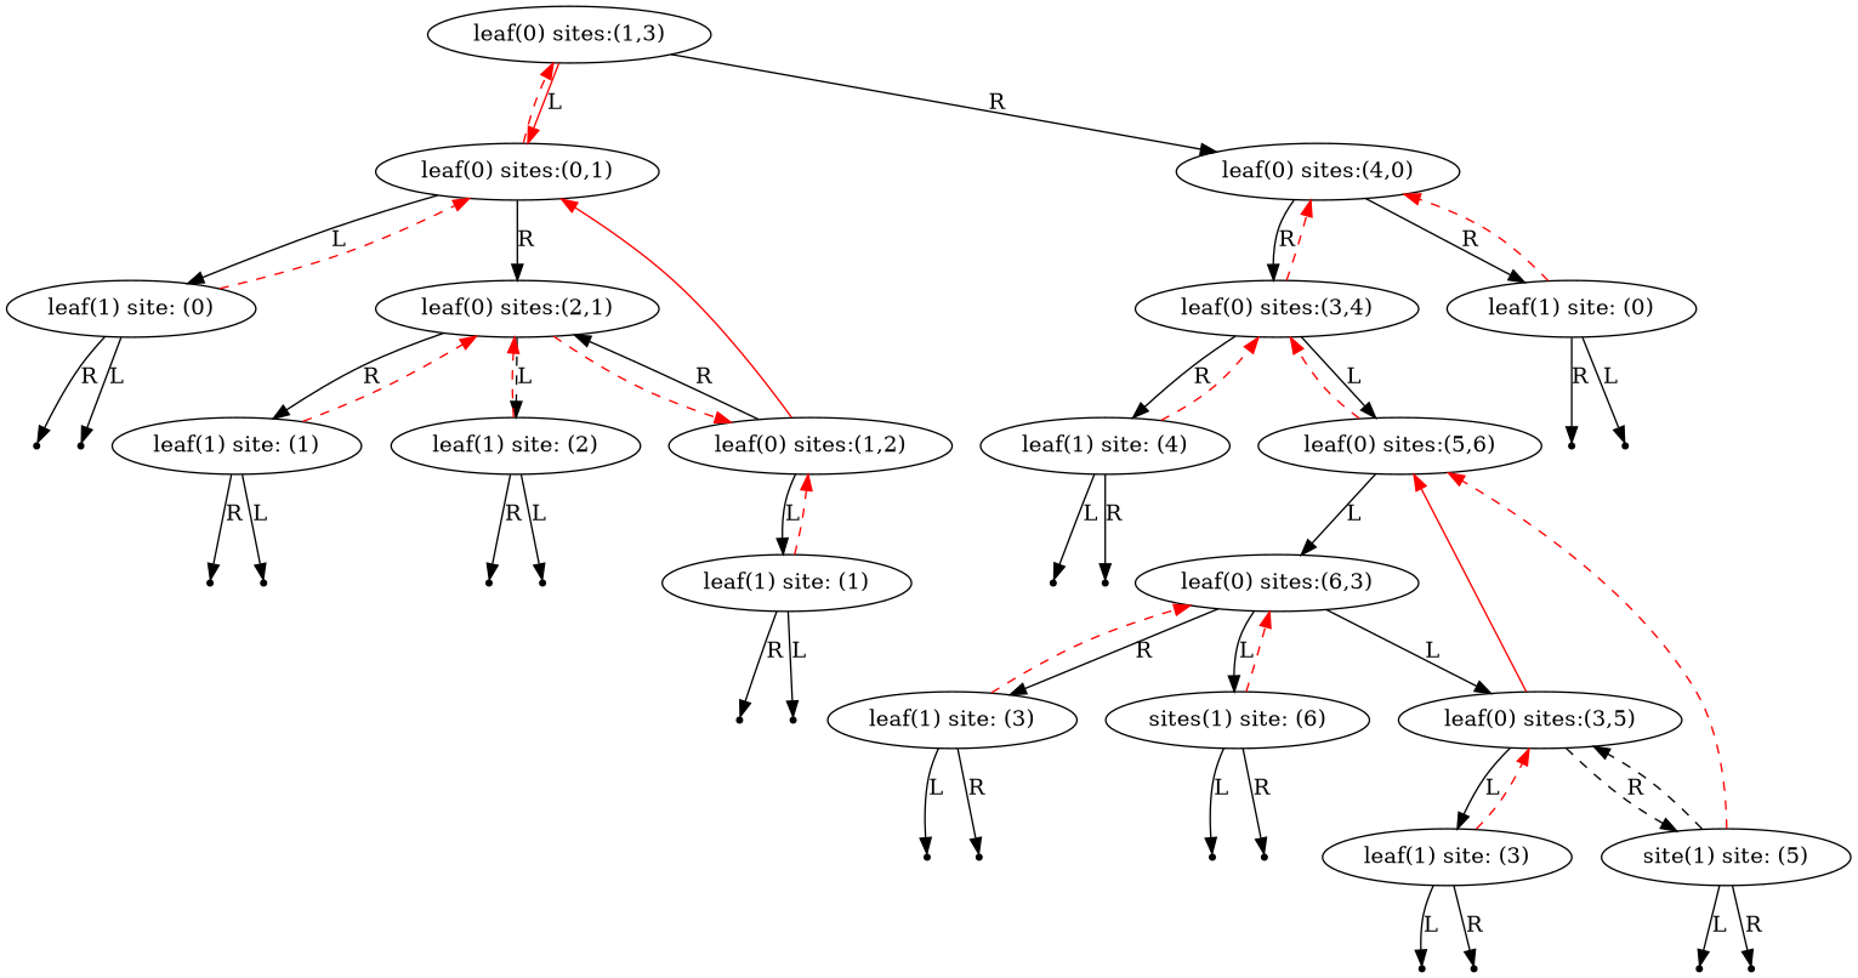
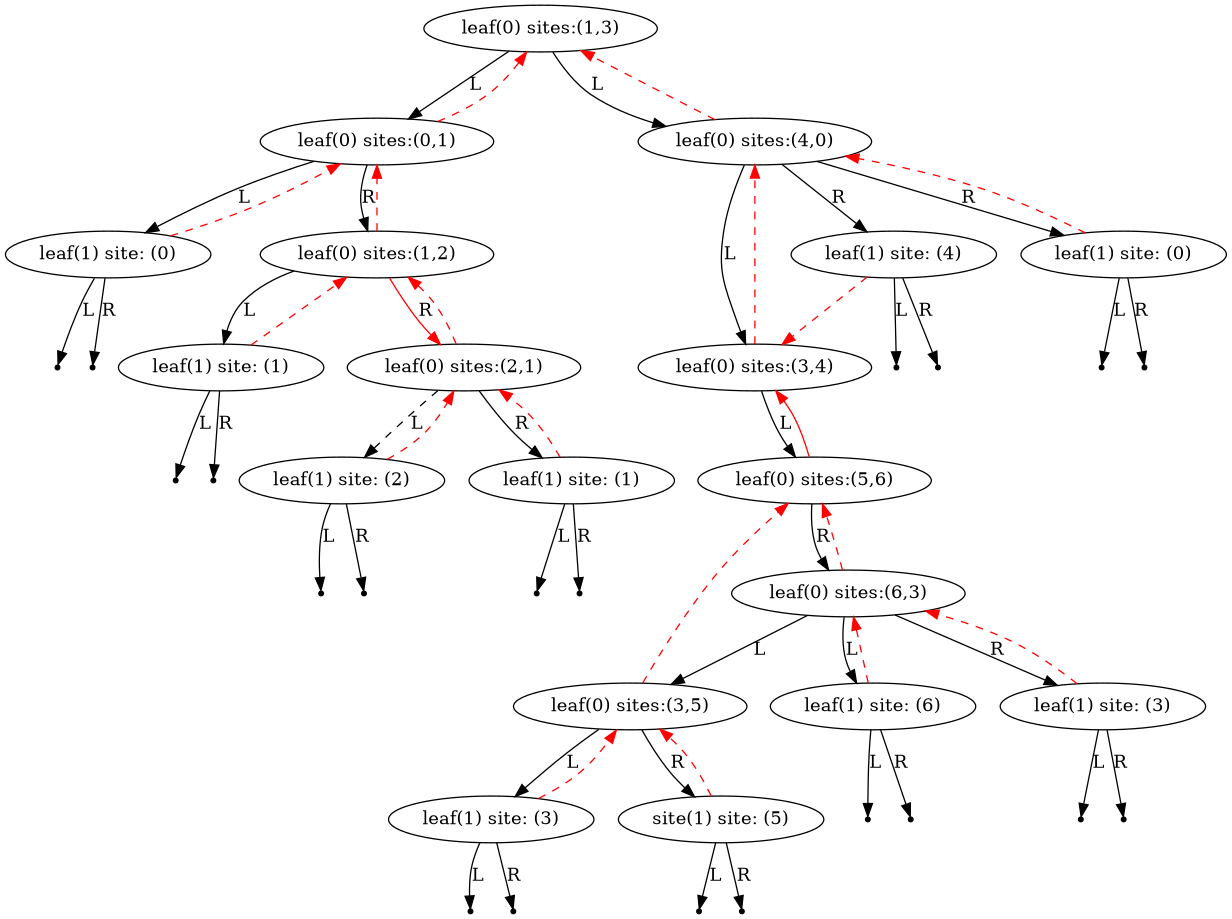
  digraph {
    node [shape=point]
    n1 [label="leaf(0) sites:(1,3)" shape=""]
    n2 [label="leaf(0) sites:(0,1)" shape=""]
    n3 [label="leaf(0) sites:(4,0)" shape=""]
    n4 [label="leaf(1) site: (0)" shape=""]
    n5 [label="leaf(0) sites:(1,2)" shape=""]
    n6 [label="leaf(0) sites:(3,4)" shape=""]
    n7 [label="leaf(1) site: (0)" shape=""]
    nullptr_l_295808629
    nullptr_r_295808629
    n10 [label="leaf(1) site: (1)" shape=""]
    n11 [label="leaf(0) sites:(2,1)" shape=""]
    nullptr_l_1510627799
    nullptr_r_1510627799
    n14 [label="leaf(1) site: (2)" shape=""]
    n15 [label="leaf(1) site: (1)" shape=""]
    nullptr_l_469460817
    nullptr_r_469460817
    nullptr_l_1695238268
    nullptr_r_1695238268
    n20 [label="leaf(0) sites:(5,6)" shape=""]
    n21 [label="leaf(1) site: (4)" shape=""]
    nullptr_l_245246554
    nullptr_r_245246554
    n24 [label="leaf(0) sites:(6,3)" shape=""]
    nullptr_l_592327759
    nullptr_r_592327759
    n27 [label="leaf(0) sites:(3,5)" shape=""]
    n28 [label="leaf(1) site: (3)" shape=""]
    n29 [label="site(1) site: (5)" shape=""]
-   n30 [label="sites(1) site: (6)" shape=""]
+   n30 [label="leaf(1) site: (6)" shape=""]
    n31 [label="leaf(1) site: (3)" shape=""]
    nullptr_l_1554471545
    nullptr_r_1554471545
    nullptr_l_1078092743
    nullptr_r_1078092743
    nullptr_l_1210384918
    nullptr_r_1210384918
    nullptr_l_447201866
    nullptr_r_447201866
-   n1 -> n2 [label=L color=red]
-   n1 -> n3 [label=R]
+   n1 -> n2 [label=L]
+   n1 -> n3 [label=L]
    n2 -> n1 [color=red style=dashed]
    n2 -> n4 [label=L]
-   n2 -> n11 [label=R]
-   n3 -> n6 [label=R]
+   n2 -> n5 [label=R]
+   n3 -> n1 [color=red style=dashed]
+   n3 -> n6 [label=L]
    n3 -> n7 [label=R]
    n4 -> n2 [color=red style=dashed]
    n4 -> nullptr_l_295808629 [label=L]
    n4 -> nullptr_r_295808629 [label=R]
-   n5 -> n2 [color=red style=solid]
+   n5 -> n2 [color=red style=dashed]
    n5 -> n10 [label=L]
-   n5 -> n11 [label=R]
+   n5 -> n11 [label=R color=red]
    n6 -> n3 [color=red style=dashed]
    n6 -> n20 [label=L]
-   n6 -> n21 [label=R]
+   n3 -> n21 [label=R]
    n7 -> n3 [color=red style=dashed]
    n7 -> nullptr_l_245246554 [label=L]
    n7 -> nullptr_r_245246554 [label=R]
    n10 -> n5 [color=red style=dashed]
    n10 -> nullptr_l_1510627799 [label=L]
    n10 -> nullptr_r_1510627799 [label=R]
    n11 -> n5 [color=red style=dashed]
    n11 -> n14 [label=L style=dashed]
    n11 -> n15 [label=R]
    n14 -> n11 [color=red style=dashed]
    n14 -> nullptr_l_469460817 [label=L]
    n14 -> nullptr_r_469460817 [label=R]
    n15 -> n11 [color=red style=dashed]
    n15 -> nullptr_l_1695238268 [label=L]
    n15 -> nullptr_r_1695238268 [label=R]
-   n20 -> n6 [color=red style=dashed]
-   n20 -> n24 [label=L]
+   n20 -> n6 [color=red style=solid]
+   n20 -> n24 [label=R]
    n21 -> n6 [color=red style=dashed]
    n21 -> nullptr_l_592327759 [label=L]
    n21 -> nullptr_r_592327759 [label=R]
-   n29 -> n20 [color=red style=dashed]
+   n24 -> n20 [color=red style=dashed]
    n24 -> n27 [label=L]
    n24 -> n30 [label=L]
    n24 -> n31 [label=R]
-   n27 -> n20 [color=red style=solid]
+   n27 -> n20 [color=red style=dashed]
    n27 -> n28 [label=L]
-   n27 -> n29 [label=R style=dashed]
+   n27 -> n29 [label=R]
    n28 -> n27 [color=red style=dashed]
    n28 -> nullptr_l_1554471545 [label=L]
    n28 -> nullptr_r_1554471545 [label=R]
-   n29 -> n27 [color=black style=dashed]
+   n29 -> n27 [color=red style=dashed]
    n29 -> nullptr_l_1078092743 [label=L]
    n29 -> nullptr_r_1078092743 [label=R]
    n30 -> n24 [color=red style=dashed]
    n30 -> nullptr_l_1210384918 [label=L]
    n30 -> nullptr_r_1210384918 [label=R]
    n31 -> n24 [color=red style=dashed]
    n31 -> nullptr_l_447201866 [label=L]
    n31 -> nullptr_r_447201866 [label=R]
  }
